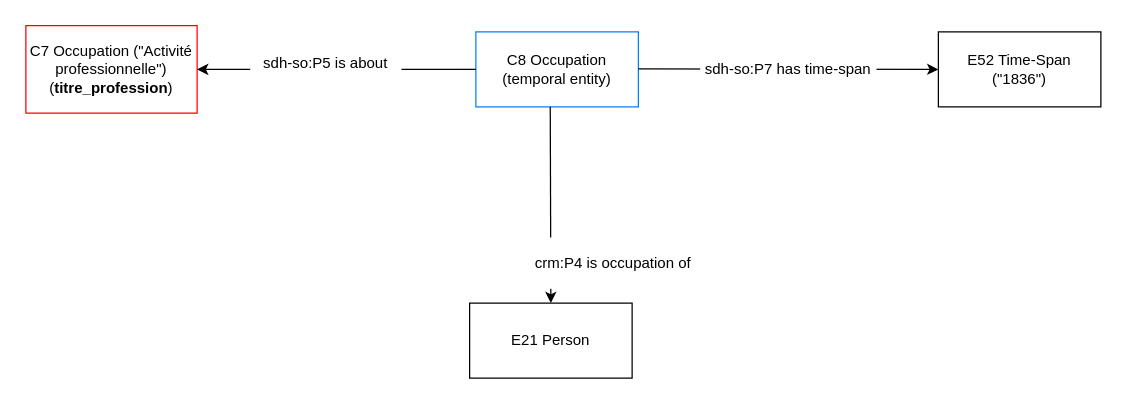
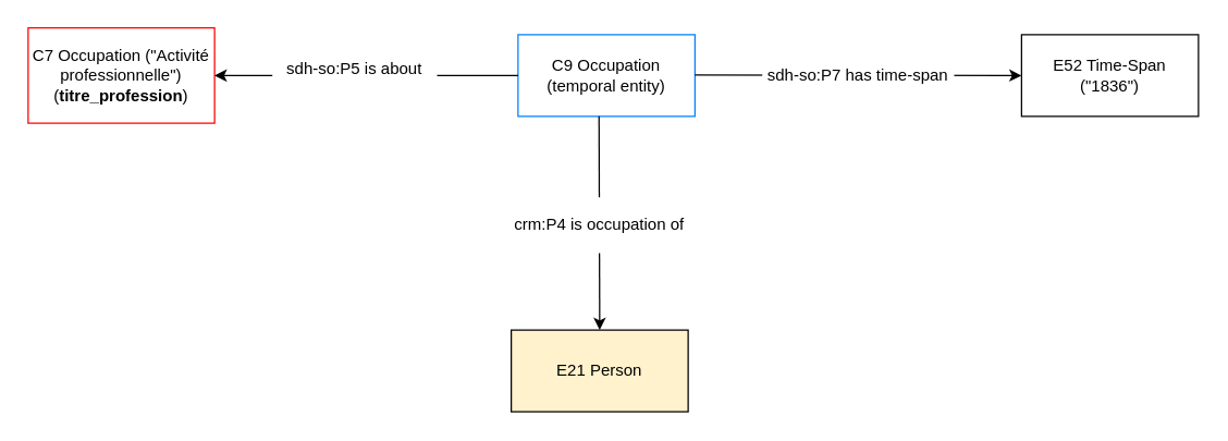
  <mxCell id="0" />
  <mxCell id="1" parent="0" />
- <mxCell id="2" value="C8 Occupation (temporal entity)" style="rounded=0;whiteSpace=wrap;html=1;strokeColor=#007FFF;" parent="1" vertex="1"><mxGeometry x="380" y="25" width="130" height="60" as="geometry" /></mxCell>
+ <mxCell id="2" value="C9 Occupation (temporal entity)" style="rounded=0;whiteSpace=wrap;html=1;strokeColor=#007FFF;" parent="1" vertex="1"><mxGeometry x="380" y="25" width="130" height="60" as="geometry" /></mxCell>
  <mxCell id="3" value="C7 Occupation (&quot;Activité professionnelle&quot;) (&lt;b&gt;titre_profession&lt;/b&gt;)" style="rounded=0;whiteSpace=wrap;html=1;strokeColor=#FF0000;" parent="1" vertex="1"><mxGeometry x="20" y="20" width="137" height="70" as="geometry" /></mxCell>
  <mxCell id="4" value="" style="endArrow=classic;html=1;rounded=0;entryX=1;entryY=0.5;entryDx=0;entryDy=0;exitX=0;exitY=0.5;exitDx=0;exitDy=0;" parent="1" source="2" target="3" edge="1"><mxGeometry width="50" height="50" relative="1" as="geometry"><mxPoint x="290" y="175" as="sourcePoint" /><mxPoint x="98" y="25" as="targetPoint" /></mxGeometry></mxCell>
  <mxCell id="5" value="sdh-so:P5 is about" style="rounded=0;whiteSpace=wrap;html=1;strokeColor=#FFFFFF;" parent="1" vertex="1"><mxGeometry x="200" y="30" width="120" height="40" as="geometry" /></mxCell>
- <mxCell id="6" value="E21 Person" style="rounded=0;whiteSpace=wrap;html=1;" parent="1" vertex="1"><mxGeometry x="375" y="242" width="130" height="60" as="geometry" /></mxCell>
+ <mxCell id="6" value="E21 Person" style="rounded=0;whiteSpace=wrap;html=1;fillColor=#fff2cc;" parent="1" vertex="1"><mxGeometry x="375" y="242" width="130" height="60" as="geometry" /></mxCell>
  <mxCell id="7" value="" style="endArrow=classic;html=1;rounded=0;exitX=0.5;exitY=1;exitDx=0;exitDy=0;entryX=0.5;entryY=0;entryDx=0;entryDy=0;" parent="1" target="6" edge="1"><mxGeometry width="50" height="50" relative="1" as="geometry"><mxPoint x="439.5" y="85" as="sourcePoint" /><mxPoint x="440" y="245" as="targetPoint" /></mxGeometry></mxCell>
- <mxCell id="8" value="crm:P4 is occupation of" style="rounded=0;whiteSpace=wrap;html=1;strokeColor=#FFFFFF;" parent="1" vertex="1"><mxGeometry x="425" y="190" width="130" height="40" as="geometry" /></mxCell>
+ <mxCell id="8" value="crm:P4 is occupation of" style="rounded=0;whiteSpace=wrap;html=1;strokeColor=#FFFFFF;" parent="1" vertex="1"><mxGeometry x="375" y="145" width="130" height="40" as="geometry" /></mxCell>
  <mxCell id="9" value="" style="endArrow=classic;html=1;rounded=0;entryX=0;entryY=0.5;entryDx=0;entryDy=0;exitX=1;exitY=0.5;exitDx=0;exitDy=0;" parent="1" target="10" edge="1"><mxGeometry width="50" height="50" relative="1" as="geometry"><mxPoint x="510" y="54.5" as="sourcePoint" /><mxPoint x="742" y="54.5" as="targetPoint" /></mxGeometry></mxCell>
  <mxCell id="10" value="E52 Time-Span (&quot;1836&quot;)" style="rounded=0;whiteSpace=wrap;html=1;" parent="1" vertex="1"><mxGeometry x="750" y="25" width="130" height="60" as="geometry" /></mxCell>
  <mxCell id="11" value="sdh-so:P7 has time-span" style="rounded=0;whiteSpace=wrap;html=1;strokeColor=#FFFFFF;" parent="1" vertex="1"><mxGeometry x="560" y="35" width="140" height="40" as="geometry" /></mxCell>
